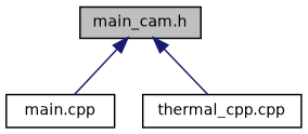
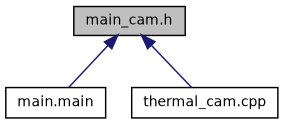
  digraph {
    node [color=black fillcolor=white fontname=Helvetica fontsize=10 shape=record style=filled]
    edge [color=midnightblue dir=back fontname=Helvetica fontsize=10 labelfontname=Helvetica labelfontsize=10 style=solid]
    n1 [fillcolor=grey75 fontcolor=black height=0.2 label="main_cam.h" width=0.4]
-   n2 [height=0.2 label="main.cpp" width=0.4]
-   n3 [height=0.2 label="thermal_cpp.cpp" width=0.4]
+   n2 [height=0.2 label="main.main" width=0.4]
+   n3 [height=0.2 label="thermal_cam.cpp" width=0.4]
    n1 -> n2
    n1 -> n3
  }
